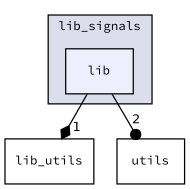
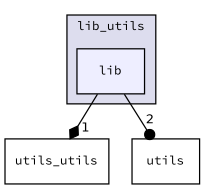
  digraph {
    compound=true
    fontname="Source Code Pro"
    node [fontname="Source Code Pro" fontsize=10 shape=box]
    edge [fontname="Source Code Pro" labeldistance=1.5 labelfontname=Helvetica labelfontsize=10 style=solid]
    n1 [fillcolor="#eeeeff" label=lib pencolor=black style=filled]
-   n2 [label=lib_utils]
+   n2 [label=utils_utils]
    n3 [label=utils]
    subgraph cluster_1 {
      bgcolor="#ddddee"
      fontsize=10
-     label=lib_signals
+     label=lib_utils
      pencolor=black
      n1
    }
    n1 -> n2 [arrowhead=diamond headlabel=1]
    n1 -> n3 [arrowhead=dot headlabel=2]
  }
